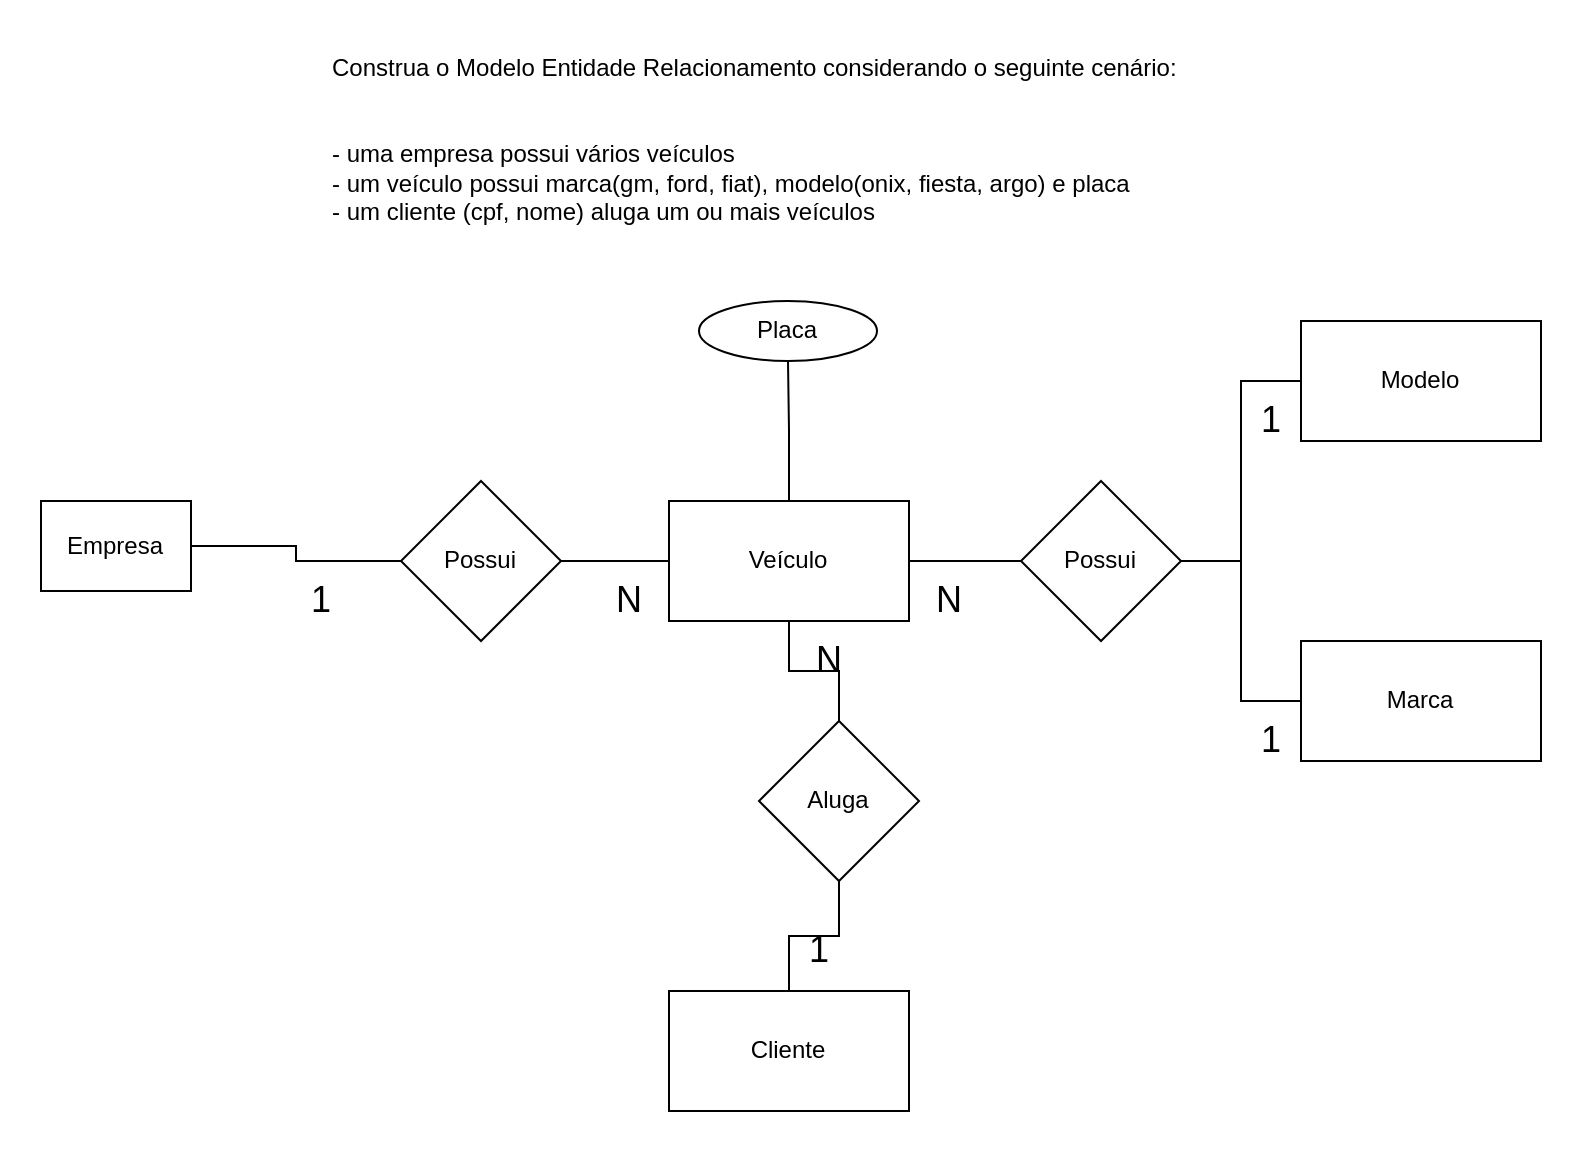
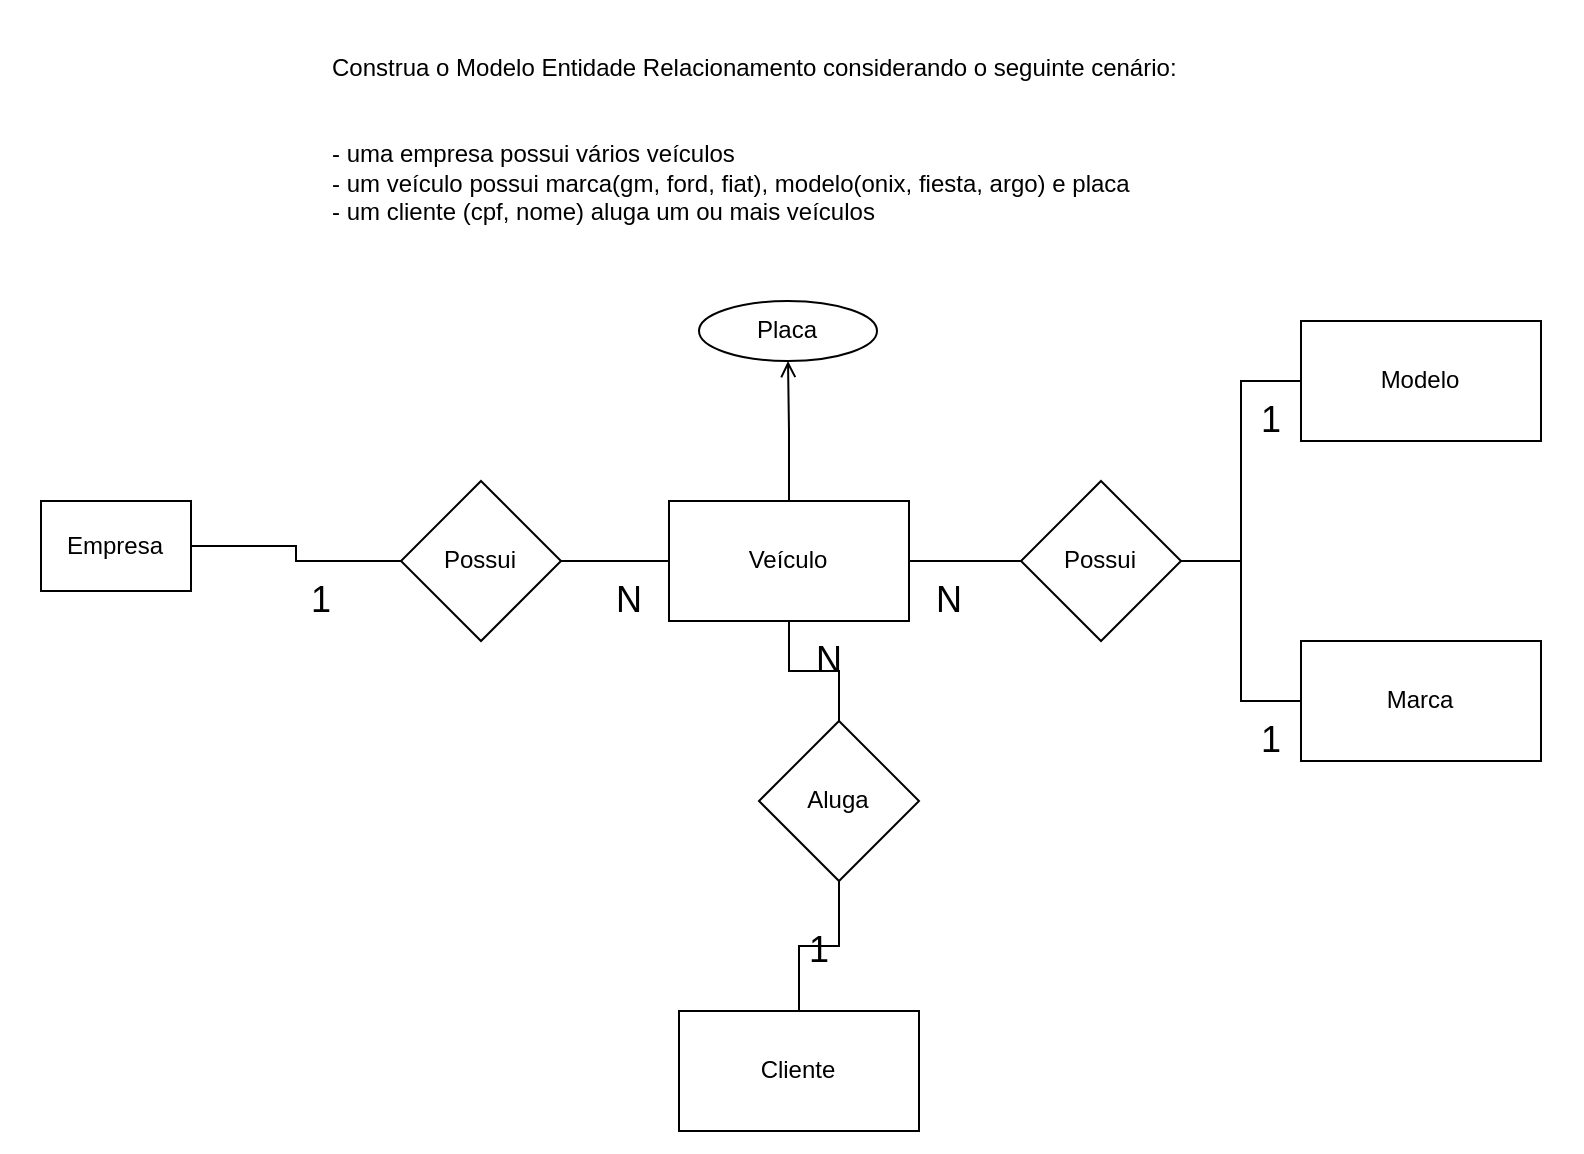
  <mxCell id="0" />
  <mxCell id="1" parent="0" />
  <mxCell id="2" value="Construa o Modelo Entidade Relacionamento considerando o seguinte cenário:&#10;&#10;&#10;- uma empresa possui vários veículos&#10;- um veículo possui marca(gm, ford, fiat), modelo(onix, fiesta, argo) e placa&#10;- um cliente (cpf, nome) aluga um ou mais veículos" style="text;whiteSpace=wrap;" vertex="1" parent="1"><mxGeometry x="164" y="20" width="460" height="110" as="geometry" /></mxCell>
  <mxCell id="3" style="edgeStyle=orthogonalEdgeStyle;rounded=0;orthogonalLoop=1;jettySize=auto;html=1;endArrow=none;endFill=0;" edge="1" parent="1" source="4" target="15"><mxGeometry relative="1" as="geometry" /></mxCell>
  <mxCell id="4" value="Empresa" style="rounded=0;whiteSpace=wrap;html=1;" vertex="1" parent="1"><mxGeometry x="20" y="250" width="75" height="45" as="geometry" /></mxCell>
  <mxCell id="5" style="edgeStyle=orthogonalEdgeStyle;rounded=0;orthogonalLoop=1;jettySize=auto;html=1;endArrow=none;endFill=0;" edge="1" parent="1" source="7" target="13"><mxGeometry relative="1" as="geometry" /></mxCell>
- <mxCell id="6" style="edgeStyle=orthogonalEdgeStyle;rounded=0;orthogonalLoop=1;jettySize=auto;html=1;endArrow=none;endFill=0;" edge="1" parent="1" source="7" target="24"><mxGeometry relative="1" as="geometry" /></mxCell>
+ <mxCell id="6" style="edgeStyle=orthogonalEdgeStyle;rounded=0;orthogonalLoop=1;jettySize=auto;html=1;endArrow=open;endFill=0;" edge="1" parent="1" source="7" target="24"><mxGeometry relative="1" as="geometry" /></mxCell>
  <mxCell id="7" value="Veículo" style="rounded=0;whiteSpace=wrap;html=1;" vertex="1" parent="1"><mxGeometry x="334" y="250" width="120" height="60" as="geometry" /></mxCell>
  <mxCell id="8" value="Marca" style="rounded=0;whiteSpace=wrap;html=1;" vertex="1" parent="1"><mxGeometry x="650" y="320" width="120" height="60" as="geometry" /></mxCell>
  <mxCell id="9" style="edgeStyle=orthogonalEdgeStyle;rounded=0;orthogonalLoop=1;jettySize=auto;html=1;endArrow=none;endFill=0;" edge="1" parent="1" source="10" target="17"><mxGeometry relative="1" as="geometry" /></mxCell>
- <mxCell id="10" value="Cliente" style="rounded=0;whiteSpace=wrap;html=1;" vertex="1" parent="1"><mxGeometry x="334" y="495" width="120" height="60" as="geometry" /></mxCell>
+ <mxCell id="10" value="Cliente" style="rounded=0;whiteSpace=wrap;html=1;" vertex="1" parent="1"><mxGeometry x="339" y="505" width="120" height="60" as="geometry" /></mxCell>
  <mxCell id="11" style="edgeStyle=orthogonalEdgeStyle;rounded=0;orthogonalLoop=1;jettySize=auto;html=1;endArrow=none;endFill=0;" edge="1" parent="1" source="13" target="8"><mxGeometry relative="1" as="geometry" /></mxCell>
  <mxCell id="12" style="edgeStyle=orthogonalEdgeStyle;rounded=0;orthogonalLoop=1;jettySize=auto;html=1;endArrow=none;endFill=0;" edge="1" parent="1" source="13" target="26"><mxGeometry relative="1" as="geometry"><Array as="points"><mxPoint x="620" y="280" /><mxPoint x="620" y="190" /></Array></mxGeometry></mxCell>
  <mxCell id="13" value="Possui" style="rhombus;whiteSpace=wrap;html=1;" vertex="1" parent="1"><mxGeometry x="510" y="240" width="80" height="80" as="geometry" /></mxCell>
  <mxCell id="14" style="edgeStyle=orthogonalEdgeStyle;rounded=0;orthogonalLoop=1;jettySize=auto;html=1;exitX=1;exitY=0.5;exitDx=0;exitDy=0;entryX=0;entryY=0.5;entryDx=0;entryDy=0;endArrow=none;endFill=0;" edge="1" parent="1" source="15" target="7"><mxGeometry relative="1" as="geometry" /></mxCell>
  <mxCell id="15" value="Possui" style="rhombus;whiteSpace=wrap;html=1;" vertex="1" parent="1"><mxGeometry x="200" y="240" width="80" height="80" as="geometry" /></mxCell>
  <mxCell id="16" style="edgeStyle=orthogonalEdgeStyle;rounded=0;orthogonalLoop=1;jettySize=auto;html=1;endArrow=none;endFill=0;" edge="1" parent="1" source="17" target="7"><mxGeometry relative="1" as="geometry" /></mxCell>
  <mxCell id="17" value="Aluga" style="rhombus;whiteSpace=wrap;html=1;" vertex="1" parent="1"><mxGeometry x="379" y="360" width="80" height="80" as="geometry" /></mxCell>
  <mxCell id="18" value="N" style="text;html=1;align=center;verticalAlign=middle;resizable=0;points=[];autosize=1;strokeColor=none;fillColor=none;fontSize=18;" vertex="1" parent="1"><mxGeometry x="294" y="280" width="40" height="40" as="geometry" /></mxCell>
  <mxCell id="19" value="N" style="text;html=1;align=center;verticalAlign=middle;resizable=0;points=[];autosize=1;strokeColor=none;fillColor=none;fontSize=18;" vertex="1" parent="1"><mxGeometry x="394" y="310" width="40" height="40" as="geometry" /></mxCell>
  <mxCell id="20" value="1" style="text;html=1;align=center;verticalAlign=middle;resizable=0;points=[];autosize=1;strokeColor=none;fillColor=none;fontSize=18;" vertex="1" parent="1"><mxGeometry x="145" y="280" width="30" height="40" as="geometry" /></mxCell>
  <mxCell id="21" value="1" style="text;html=1;align=center;verticalAlign=middle;resizable=0;points=[];autosize=1;strokeColor=none;fillColor=none;fontSize=18;" vertex="1" parent="1"><mxGeometry x="620" y="350" width="30" height="40" as="geometry" /></mxCell>
  <mxCell id="22" value="N" style="text;html=1;align=center;verticalAlign=middle;resizable=0;points=[];autosize=1;strokeColor=none;fillColor=none;fontSize=18;" vertex="1" parent="1"><mxGeometry x="454" y="280" width="40" height="40" as="geometry" /></mxCell>
  <mxCell id="23" value="1" style="text;html=1;align=center;verticalAlign=middle;resizable=0;points=[];autosize=1;strokeColor=none;fillColor=none;fontSize=18;" vertex="1" parent="1"><mxGeometry x="394" y="455" width="30" height="40" as="geometry" /></mxCell>
  <mxCell id="24" value="Placa" style="ellipse;whiteSpace=wrap;html=1;" vertex="1" parent="1"><mxGeometry x="349" y="150" width="89" height="30" as="geometry" /></mxCell>
  <mxCell id="25" value="1" style="text;html=1;align=center;verticalAlign=middle;resizable=0;points=[];autosize=1;strokeColor=none;fillColor=none;fontSize=18;" vertex="1" parent="1"><mxGeometry x="620" y="190" width="30" height="40" as="geometry" /></mxCell>
  <mxCell id="26" value="Modelo" style="rounded=0;whiteSpace=wrap;html=1;" vertex="1" parent="1"><mxGeometry x="650" y="160" width="120" height="60" as="geometry" /></mxCell>
